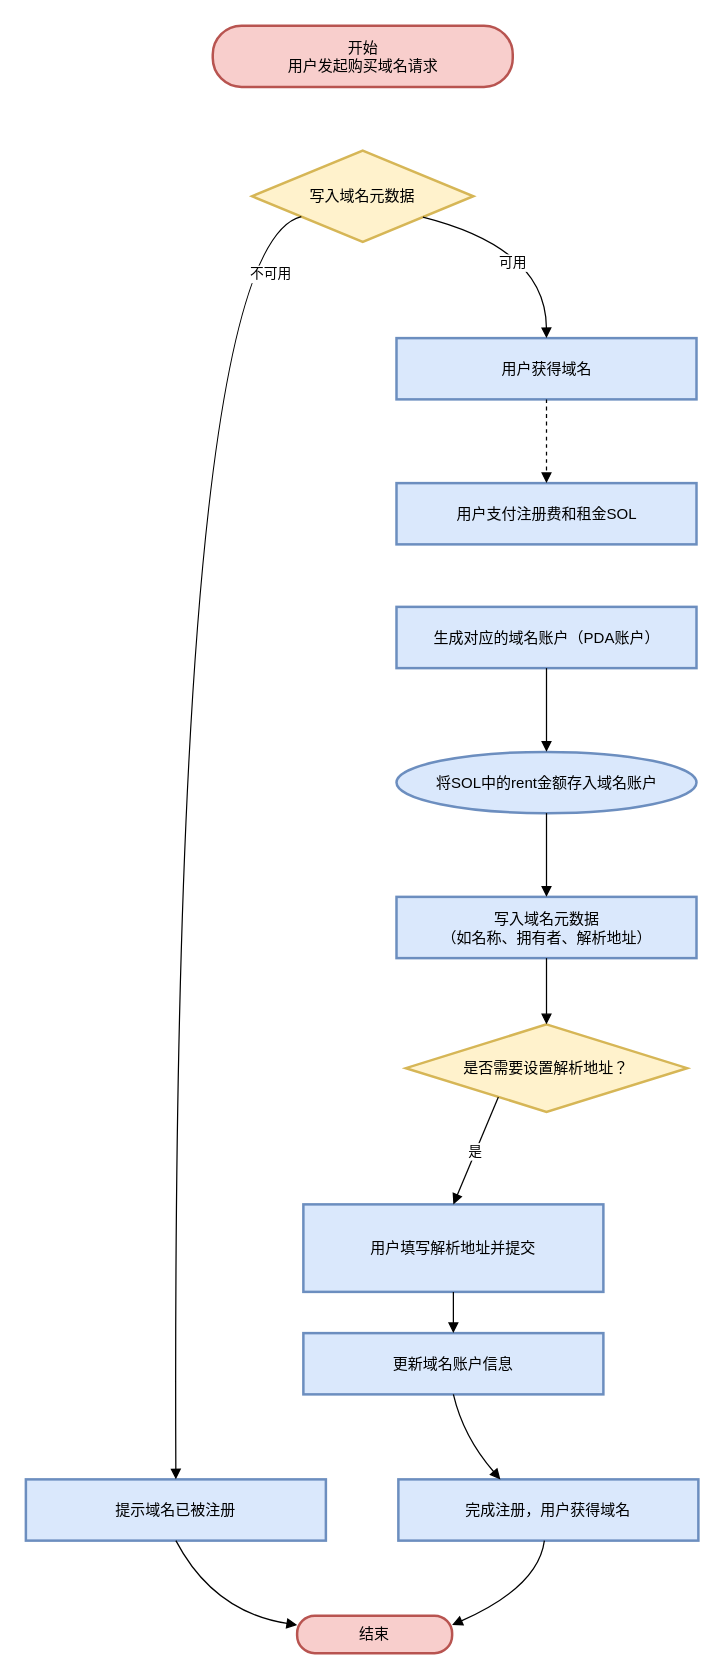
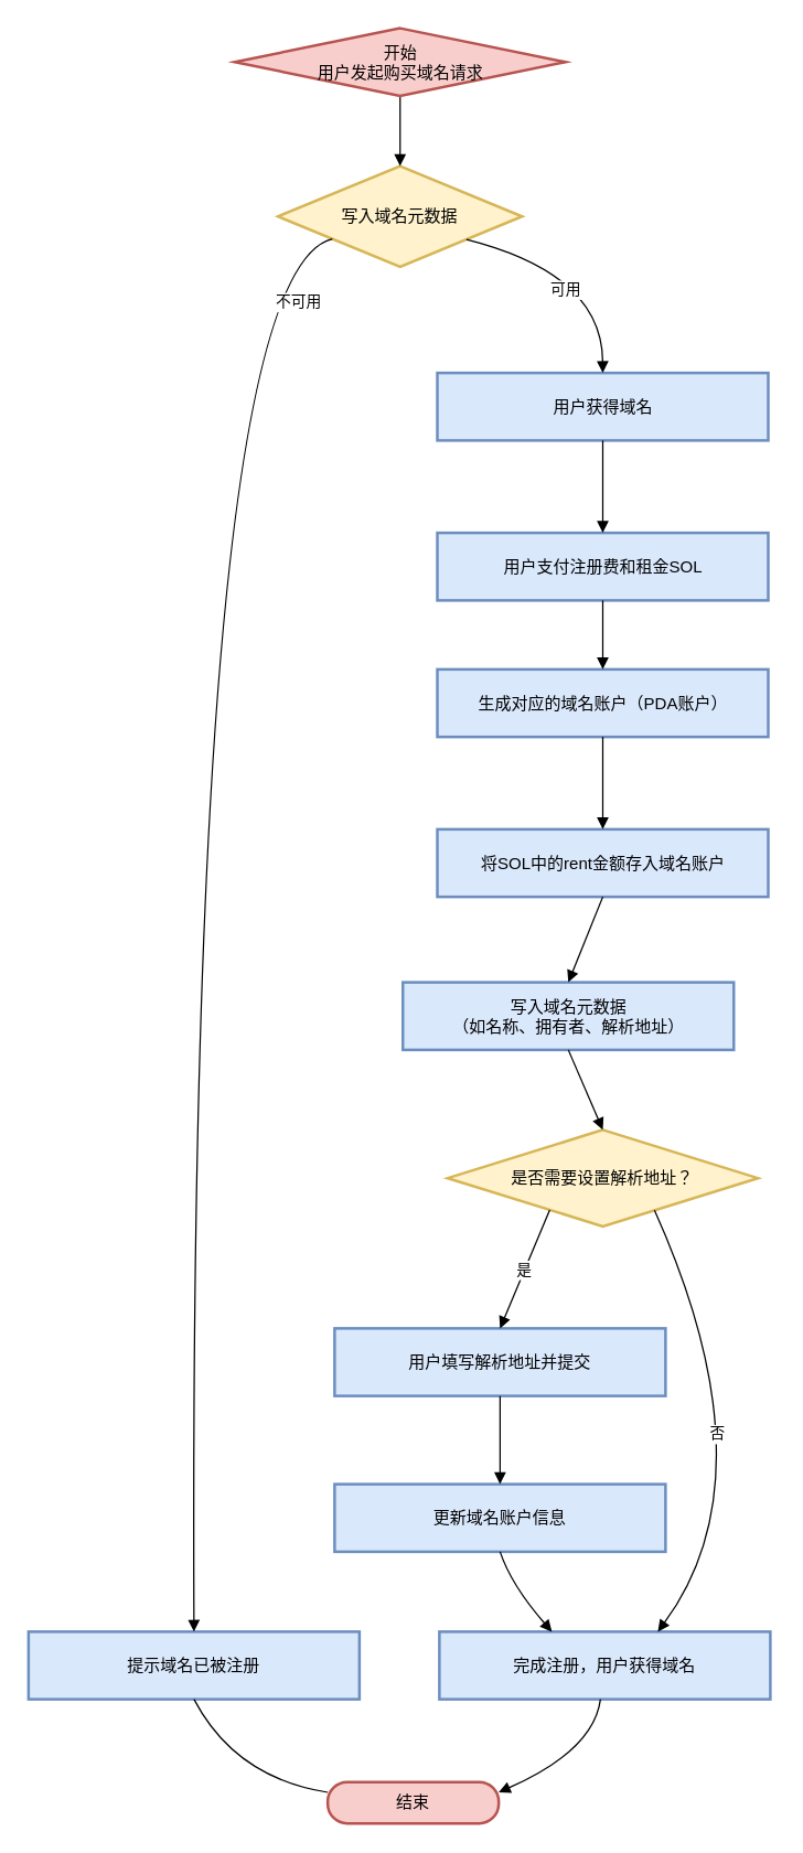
  <mxCell id="0" />
  <mxCell id="1" parent="0" />
  <mxCell id="2" value="写入域名元数据" style="rhombus;strokeWidth=2;whiteSpace=wrap;fillColor=#fff2cc;strokeColor=#d6b656;" vertex="1" parent="1"><mxGeometry x="201" y="120" width="177" height="73" as="geometry" /></mxCell>
  <mxCell id="3" value="用户获得域名" style="whiteSpace=wrap;strokeWidth=2;fillColor=#dae8fc;strokeColor=#6c8ebf;" vertex="1" parent="1"><mxGeometry x="316.5" y="270" width="240" height="49" as="geometry" /></mxCell>
  <mxCell id="4" value="提示域名已被注册" style="whiteSpace=wrap;strokeWidth=2;fillColor=#dae8fc;strokeColor=#6c8ebf;" vertex="1" parent="1"><mxGeometry x="20" y="1183" width="240" height="49" as="geometry" /></mxCell>
  <mxCell id="5" value="用户支付注册费和租金SOL" style="whiteSpace=wrap;strokeWidth=2;fillColor=#dae8fc;strokeColor=#6c8ebf;" vertex="1" parent="1"><mxGeometry x="316.5" y="386" width="240" height="49" as="geometry" /></mxCell>
  <mxCell id="6" value="生成对应的域名账户（PDA账户）" style="whiteSpace=wrap;strokeWidth=2;fillColor=#dae8fc;strokeColor=#6c8ebf;" vertex="1" parent="1"><mxGeometry x="316.5" y="485" width="240" height="49" as="geometry" /></mxCell>
- <mxCell id="7" value="将SOL中的rent金额存入域名账户" style="ellipse;whiteSpace=wrap;strokeWidth=2;fillColor=#dae8fc;strokeColor=#6c8ebf;" vertex="1" parent="1"><mxGeometry x="316.5" y="601" width="240" height="49" as="geometry" /></mxCell>
- <mxCell id="8" value="写入域名元数据&#10;（如名称、拥有者、解析地址）" style="whiteSpace=wrap;strokeWidth=2;fillColor=#dae8fc;strokeColor=#6c8ebf;" vertex="1" parent="1"><mxGeometry x="316.5" y="717" width="240" height="49" as="geometry" /></mxCell>
+ <mxCell id="7" value="将SOL中的rent金额存入域名账户" style="whiteSpace=wrap;strokeWidth=2;fillColor=#dae8fc;strokeColor=#6c8ebf;" vertex="1" parent="1"><mxGeometry x="316.5" y="601" width="240" height="49" as="geometry" /></mxCell>
+ <mxCell id="8" value="写入域名元数据&#10;（如名称、拥有者、解析地址）" style="whiteSpace=wrap;strokeWidth=2;fillColor=#dae8fc;strokeColor=#6c8ebf;" vertex="1" parent="1"><mxGeometry x="291.5" y="712" width="240" height="49" as="geometry" /></mxCell>
  <mxCell id="9" value="是否需要设置解析地址？" style="rhombus;strokeWidth=2;whiteSpace=wrap;fillColor=#fff2cc;strokeColor=#d6b656;" vertex="1" parent="1"><mxGeometry x="324" y="819" width="225" height="70" as="geometry" /></mxCell>
- <mxCell id="10" value="用户填写解析地址并提交" style="whiteSpace=wrap;strokeWidth=2;fillColor=#dae8fc;strokeColor=#6c8ebf;" vertex="1" parent="1"><mxGeometry x="242" y="963" width="240" height="70" as="geometry" /></mxCell>
- <mxCell id="11" value="更新域名账户信息" style="whiteSpace=wrap;strokeWidth=2;fillColor=#dae8fc;strokeColor=#6c8ebf;" vertex="1" parent="1"><mxGeometry x="242" y="1066" width="240" height="49" as="geometry" /></mxCell>
+ <mxCell id="10" value="用户填写解析地址并提交" style="whiteSpace=wrap;strokeWidth=2;fillColor=#dae8fc;strokeColor=#6c8ebf;" vertex="1" parent="1"><mxGeometry x="242" y="963" width="240" height="49" as="geometry" /></mxCell>
+ <mxCell id="11" value="更新域名账户信息" style="whiteSpace=wrap;strokeWidth=2;fillColor=#dae8fc;strokeColor=#6c8ebf;" vertex="1" parent="1"><mxGeometry x="242" y="1076" width="240" height="49" as="geometry" /></mxCell>
  <mxCell id="12" value="完成注册，用户获得域名" style="whiteSpace=wrap;strokeWidth=2;fillColor=#dae8fc;strokeColor=#6c8ebf;" vertex="1" parent="1"><mxGeometry x="318" y="1183" width="240" height="49" as="geometry" /></mxCell>
  <mxCell id="13" value="结束" style="whiteSpace=wrap;strokeWidth=2;rounded=1;arcSize=47;fillColor=#f8cecc;strokeColor=#b85450;" vertex="1" parent="1"><mxGeometry x="237" y="1292" width="124" height="30" as="geometry" /></mxCell>
+ <mxCell id="14" value="" style="curved=1;startArrow=none;endArrow=block;exitX=0.5;exitY=1;entryX=0.5;entryY=0;rounded=0;exitDx=0;exitDy=0;" edge="1" parent="1" source="28" target="2"><mxGeometry relative="1" as="geometry"><Array as="points" /><mxPoint x="289" y="-65" as="sourcePoint" /></mxGeometry></mxCell>
  <mxCell id="15" value="可用" style="curved=1;startArrow=none;endArrow=block;exitX=1;exitY=0.92;entryX=0.5;entryY=0;rounded=0;" edge="1" parent="1" source="2" target="3"><mxGeometry x="-0.09" y="-17" relative="1" as="geometry"><Array as="points"><mxPoint x="436" y="198" /></Array><mxPoint as="offset" /></mxGeometry></mxCell>
  <mxCell id="16" value="不可用" style="curved=1;startArrow=none;endArrow=block;exitX=0;exitY=0.9;entryX=0.5;entryY=-0.01;rounded=0;" edge="1" parent="1" source="2" target="4"><mxGeometry x="-0.938" y="38" relative="1" as="geometry"><Array as="points"><mxPoint x="136" y="198" /></Array><mxPoint as="offset" /></mxGeometry></mxCell>
- <mxCell id="17" value="" style="curved=1;startArrow=none;endArrow=block;exitX=0.5;exitY=1;entryX=0.5;entryY=0;rounded=0;dashed=1;" edge="1" parent="1" source="3" target="5"><mxGeometry relative="1" as="geometry"><Array as="points" /></mxGeometry></mxCell>
+ <mxCell id="17" value="" style="curved=1;startArrow=none;endArrow=block;exitX=0.5;exitY=1;entryX=0.5;entryY=0;rounded=0;" edge="1" parent="1" source="3" target="5"><mxGeometry relative="1" as="geometry"><Array as="points" /></mxGeometry></mxCell>
+ <mxCell id="18" value="" style="curved=1;startArrow=none;endArrow=block;exitX=0.5;exitY=0.99;entryX=0.5;entryY=0;rounded=0;" edge="1" parent="1" source="5" target="6"><mxGeometry relative="1" as="geometry"><Array as="points" /></mxGeometry></mxCell>
  <mxCell id="19" value="" style="curved=1;startArrow=none;endArrow=block;exitX=0.5;exitY=1;entryX=0.5;entryY=0;rounded=0;" edge="1" parent="1" source="6" target="7"><mxGeometry relative="1" as="geometry"><Array as="points" /></mxGeometry></mxCell>
  <mxCell id="20" value="" style="curved=1;startArrow=none;endArrow=block;exitX=0.5;exitY=1;entryX=0.5;entryY=0;rounded=0;" edge="1" parent="1" source="7" target="8"><mxGeometry relative="1" as="geometry"><Array as="points" /></mxGeometry></mxCell>
  <mxCell id="21" value="" style="curved=1;startArrow=none;endArrow=block;exitX=0.5;exitY=1;entryX=0.5;entryY=0;rounded=0;" edge="1" parent="1" source="8" target="9"><mxGeometry relative="1" as="geometry"><Array as="points" /></mxGeometry></mxCell>
  <mxCell id="22" value="是" style="curved=1;startArrow=none;endArrow=block;exitX=0.24;exitY=1;entryX=0.5;entryY=0.01;rounded=0;" edge="1" parent="1" source="9" target="10"><mxGeometry relative="1" as="geometry"><Array as="points" /></mxGeometry></mxCell>
  <mxCell id="23" value="" style="curved=1;startArrow=none;endArrow=block;exitX=0.5;exitY=1;entryX=0.5;entryY=0.01;rounded=0;" edge="1" parent="1" source="10" target="11"><mxGeometry relative="1" as="geometry"><Array as="points" /></mxGeometry></mxCell>
  <mxCell id="24" value="" style="curved=1;startArrow=none;endArrow=block;exitX=0.5;exitY=1;entryX=0.34;entryY=0;rounded=0;" edge="1" parent="1" source="11" target="12"><mxGeometry relative="1" as="geometry"><Array as="points"><mxPoint x="370" y="1149" /></Array></mxGeometry></mxCell>
- <mxCell id="26" value="" style="curved=1;startArrow=none;endArrow=block;exitX=0.5;exitY=1;entryX=0;entryY=0.25;rounded=0;entryDx=0;entryDy=0;" edge="1" parent="1" source="4" target="13"><mxGeometry relative="1" as="geometry"><Array as="points"><mxPoint x="170" y="1289" /></Array></mxGeometry></mxCell>
+ <mxCell id="25" value="否" style="curved=1;startArrow=none;endArrow=block;exitX=0.75;exitY=1;entryX=0.66;entryY=0;rounded=0;" edge="1" parent="1" source="9" target="12"><mxGeometry x="-0.053" y="-24" relative="1" as="geometry"><Array as="points"><mxPoint x="560" y="1069" /></Array><mxPoint as="offset" /></mxGeometry></mxCell>
+ <mxCell id="26" value="" style="curved=1;startArrow=none;endArrow=none;exitX=0.5;exitY=1;entryX=0;entryY=0.25;rounded=0;entryDx=0;entryDy=0;" edge="1" parent="1" source="4" target="13"><mxGeometry relative="1" as="geometry"><Array as="points"><mxPoint x="170" y="1289" /></Array></mxGeometry></mxCell>
  <mxCell id="27" value="" style="curved=1;startArrow=none;endArrow=block;entryX=1;entryY=0.25;rounded=0;entryDx=0;entryDy=0;" edge="1" parent="1" source="12" target="13"><mxGeometry relative="1" as="geometry"><Array as="points"><mxPoint x="430" y="1269" /></Array><mxPoint x="438" y="1433" as="sourcePoint" /></mxGeometry></mxCell>
- <mxCell id="28" value="开始&#10;用户发起购买域名请求" style="whiteSpace=wrap;strokeWidth=2;rounded=1;arcSize=47;fillColor=#f8cecc;strokeColor=#b85450;" vertex="1" parent="1"><mxGeometry x="169.5" y="20" width="240" height="49" as="geometry" /></mxCell>
+ <mxCell id="28" value="开始&#10;用户发起购买域名请求" style="rhombus;whiteSpace=wrap;strokeWidth=2;arcSize=47;fillColor=#f8cecc;strokeColor=#b85450;" vertex="1" parent="1"><mxGeometry x="169.5" y="20" width="240" height="49" as="geometry" /></mxCell>
